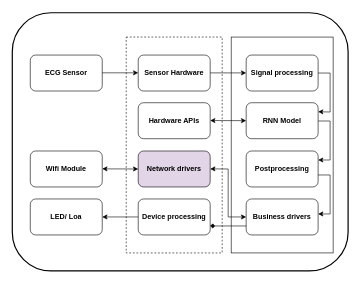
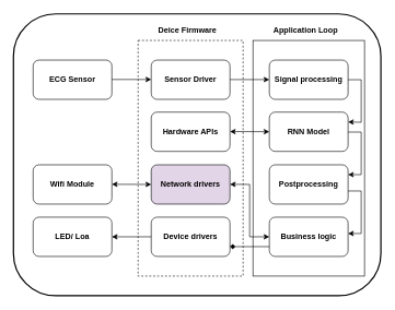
  <mxCell id="0" />
  <mxCell id="1" parent="0" />
  <mxCell id="2" value="&lt;b&gt;ECG Sensor&lt;/b&gt;" style="rounded=1;whiteSpace=wrap;html=1;" vertex="1" parent="1"><mxGeometry x="50" y="91" width="120" height="60" as="geometry" /></mxCell>
  <mxCell id="3" value="" style="rounded=0;whiteSpace=wrap;html=1;dashed=1;" vertex="1" parent="1"><mxGeometry x="210" y="61" width="160" height="360" as="geometry" /></mxCell>
  <mxCell id="4" value="&lt;b&gt;Wifi Module&lt;/b&gt;" style="rounded=1;whiteSpace=wrap;html=1;" vertex="1" parent="1"><mxGeometry x="50" y="251" width="120" height="60" as="geometry" /></mxCell>
- <mxCell id="5" value="&lt;b&gt;Sensor Hardware&lt;/b&gt;" style="rounded=1;whiteSpace=wrap;html=1;" vertex="1" parent="1"><mxGeometry x="230" y="91" width="120" height="60" as="geometry" /></mxCell>
+ <mxCell id="5" value="&lt;b&gt;Sensor Driver&lt;/b&gt;" style="rounded=1;whiteSpace=wrap;html=1;" vertex="1" parent="1"><mxGeometry x="230" y="91" width="120" height="60" as="geometry" /></mxCell>
  <mxCell id="6" value="&lt;b&gt;Hardware APIs&lt;/b&gt;" style="rounded=1;whiteSpace=wrap;html=1;" vertex="1" parent="1"><mxGeometry x="230" y="170.5" width="120" height="60" as="geometry" /></mxCell>
  <mxCell id="7" value="&lt;b&gt;Network drivers&lt;/b&gt;" style="rounded=1;whiteSpace=wrap;html=1;fillColor=#e1d5e7;" vertex="1" parent="1"><mxGeometry x="230" y="251" width="120" height="60" as="geometry" /></mxCell>
  <mxCell id="8" value="&lt;b&gt;Signal processing&lt;/b&gt;" style="rounded=1;whiteSpace=wrap;html=1;" vertex="1" parent="1"><mxGeometry x="410" y="91" width="120" height="60" as="geometry" /></mxCell>
- <mxCell id="9" value="&lt;b&gt;Business drivers&lt;/b&gt;" style="rounded=1;whiteSpace=wrap;html=1;" vertex="1" parent="1"><mxGeometry x="410" y="331" width="120" height="60" as="geometry" /></mxCell>
+ <mxCell id="9" value="&lt;b&gt;Business logic&lt;/b&gt;" style="rounded=1;whiteSpace=wrap;html=1;" vertex="1" parent="1"><mxGeometry x="410" y="331" width="120" height="60" as="geometry" /></mxCell>
  <mxCell id="10" value="&lt;b&gt;LED/ Loa&lt;/b&gt;" style="rounded=1;whiteSpace=wrap;html=1;" vertex="1" parent="1"><mxGeometry x="50" y="331" width="120" height="60" as="geometry" /></mxCell>
  <mxCell id="11" value="" style="endArrow=classic;startArrow=classic;html=1;rounded=0;entryX=0;entryY=0.5;entryDx=0;entryDy=0;" edge="1" parent="1" target="9"><mxGeometry width="50" height="50" relative="1" as="geometry"><mxPoint x="350" y="280.81" as="sourcePoint" /><mxPoint x="390" y="280.81" as="targetPoint" /><Array as="points"><mxPoint x="350" y="281" /><mxPoint x="380" y="281" /><mxPoint x="380" y="361" /></Array></mxGeometry></mxCell>
  <mxCell id="12" value="" style="endArrow=classic;startArrow=classic;html=1;rounded=0;entryX=0;entryY=0.5;entryDx=0;entryDy=0;" edge="1" parent="1"><mxGeometry width="50" height="50" relative="1" as="geometry"><mxPoint x="170" y="280.81" as="sourcePoint" /><mxPoint x="230" y="281" as="targetPoint" /><Array as="points"><mxPoint x="170" y="281" /></Array></mxGeometry></mxCell>
- <mxCell id="13" value="&lt;b&gt;Device processing&lt;/b&gt;" style="rounded=1;whiteSpace=wrap;html=1;" vertex="1" parent="1"><mxGeometry x="230" y="331" width="120" height="60" as="geometry" /></mxCell>
+ <mxCell id="13" value="&lt;b&gt;Device drivers&lt;/b&gt;" style="rounded=1;whiteSpace=wrap;html=1;" vertex="1" parent="1"><mxGeometry x="230" y="331" width="120" height="60" as="geometry" /></mxCell>
  <mxCell id="14" value="&lt;b&gt;Postprocessing&lt;/b&gt;" style="rounded=1;whiteSpace=wrap;html=1;" vertex="1" parent="1"><mxGeometry x="410" y="251" width="120" height="60" as="geometry" /></mxCell>
  <mxCell id="15" value="&lt;b&gt;RNN Model&lt;/b&gt;" style="rounded=1;whiteSpace=wrap;html=1;" vertex="1" parent="1"><mxGeometry x="410" y="170.5" width="120" height="60" as="geometry" /></mxCell>
  <mxCell id="16" value="" style="endArrow=classic;startArrow=classic;html=1;rounded=0;entryX=0;entryY=0.5;entryDx=0;entryDy=0;" edge="1" parent="1"><mxGeometry width="50" height="50" relative="1" as="geometry"><mxPoint x="350" y="200.23" as="sourcePoint" /><mxPoint x="410" y="200.42" as="targetPoint" /><Array as="points"><mxPoint x="350" y="200.42" /></Array></mxGeometry></mxCell>
  <mxCell id="17" value="" style="endArrow=diamond;html=1;rounded=0;exitX=0;exitY=0.75;exitDx=0;exitDy=0;entryX=1;entryY=0.75;entryDx=0;entryDy=0;" edge="1" parent="1" source="9" target="13"><mxGeometry width="50" height="50" relative="1" as="geometry"><mxPoint x="300" y="421" as="sourcePoint" /><mxPoint x="350" y="371" as="targetPoint" /></mxGeometry></mxCell>
  <mxCell id="18" value="" style="endArrow=classic;html=1;rounded=0;exitX=0;exitY=0.75;exitDx=0;exitDy=0;entryX=1;entryY=0.75;entryDx=0;entryDy=0;" edge="1" parent="1"><mxGeometry width="50" height="50" relative="1" as="geometry"><mxPoint x="170" y="120.63" as="sourcePoint" /><mxPoint x="230" y="120.63" as="targetPoint" /></mxGeometry></mxCell>
  <mxCell id="19" value="" style="endArrow=classic;html=1;rounded=0;exitX=0;exitY=0.75;exitDx=0;exitDy=0;entryX=1;entryY=0.75;entryDx=0;entryDy=0;" edge="1" parent="1"><mxGeometry width="50" height="50" relative="1" as="geometry"><mxPoint x="230" y="361" as="sourcePoint" /><mxPoint x="170" y="361" as="targetPoint" /></mxGeometry></mxCell>
  <mxCell id="20" value="" style="endArrow=classic;html=1;rounded=0;exitX=0;exitY=0.75;exitDx=0;exitDy=0;entryX=1;entryY=0.75;entryDx=0;entryDy=0;" edge="1" parent="1"><mxGeometry width="50" height="50" relative="1" as="geometry"><mxPoint x="350" y="120.77" as="sourcePoint" /><mxPoint x="410" y="120.77" as="targetPoint" /></mxGeometry></mxCell>
  <mxCell id="21" value="" style="endArrow=classic;html=1;rounded=0;entryX=1;entryY=0.25;entryDx=0;entryDy=0;" edge="1" parent="1" target="15"><mxGeometry width="50" height="50" relative="1" as="geometry"><mxPoint x="530" y="121" as="sourcePoint" /><mxPoint x="580" y="71" as="targetPoint" /><Array as="points"><mxPoint x="550" y="121" /><mxPoint x="550" y="186" /></Array></mxGeometry></mxCell>
  <mxCell id="22" value="" style="endArrow=classic;html=1;rounded=0;entryX=1;entryY=0.25;entryDx=0;entryDy=0;" edge="1" parent="1"><mxGeometry width="50" height="50" relative="1" as="geometry"><mxPoint x="530" y="201" as="sourcePoint" /><mxPoint x="530" y="266" as="targetPoint" /><Array as="points"><mxPoint x="550" y="201" /><mxPoint x="550" y="266" /></Array></mxGeometry></mxCell>
  <mxCell id="23" value="" style="endArrow=classic;html=1;rounded=0;entryX=1;entryY=0.25;entryDx=0;entryDy=0;" edge="1" parent="1"><mxGeometry width="50" height="50" relative="1" as="geometry"><mxPoint x="530" y="291" as="sourcePoint" /><mxPoint x="530" y="356" as="targetPoint" /><Array as="points"><mxPoint x="550" y="291" /><mxPoint x="550" y="356" /></Array></mxGeometry></mxCell>
  <mxCell id="24" value="" style="rounded=0;whiteSpace=wrap;html=1;fillColor=none;" vertex="1" parent="1"><mxGeometry x="385" y="61" width="170" height="360" as="geometry" /></mxCell>
+ <mxCell id="25" value="Application Loop" style="text;html=1;align=center;verticalAlign=middle;resizable=0;points=[];autosize=1;strokeColor=none;fillColor=none;fontStyle=1" vertex="1" parent="1"><mxGeometry x="410" y="31" width="110" height="30" as="geometry" /></mxCell>
+ <mxCell id="26" value="Deice Firmware" style="text;html=1;align=center;verticalAlign=middle;resizable=0;points=[];autosize=1;strokeColor=none;fillColor=none;fontStyle=1" vertex="1" parent="1"><mxGeometry x="230" y="31" width="110" height="30" as="geometry" /></mxCell>
  <mxCell id="27" value="" style="rounded=1;whiteSpace=wrap;html=1;fillColor=none;strokeWidth=2;" vertex="1" parent="1"><mxGeometry x="20" y="20.5" width="560" height="430.5" as="geometry" /></mxCell>
